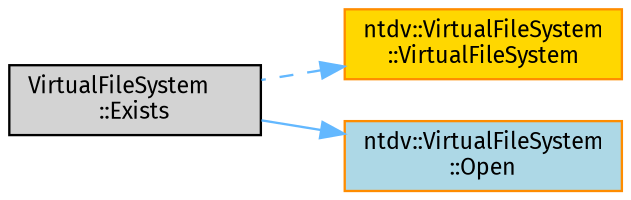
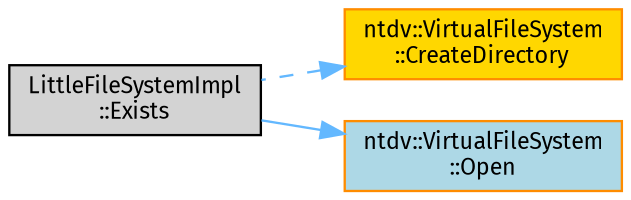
  digraph {
    fontname="Fira Sans"
    rankdir=RL
    node [color=darkorange fontname="Fira Sans" fontsize=10 shape=box style=filled]
    edge [color=steelblue1 dir=back fontname="Fira Sans" fontsize=10 labelfontname=Helvetica labelfontsize=10]
-   n1 [fillcolor=gold fontcolor=black height=0.2 label="ntdv::VirtualFileSystem\l::VirtualFileSystem" width=0.4]
-   n2 [color=black fillcolor=lightgrey height=0.2 label="VirtualFileSystem\l::Exists" width=0.4]
+   n1 [fillcolor=gold fontcolor=black height=0.2 label="ntdv::VirtualFileSystem\l::CreateDirectory" width=0.4]
+   n2 [color=black fillcolor=lightgrey height=0.2 label="LittleFileSystemImpl\l::Exists" width=0.4]
    n3 [fillcolor=lightblue height=0.2 label="ntdv::VirtualFileSystem\l::Open" width=0.4]
    n1 -> n2 [style=dashed]
    n3 -> n2 [style=solid]
  }
